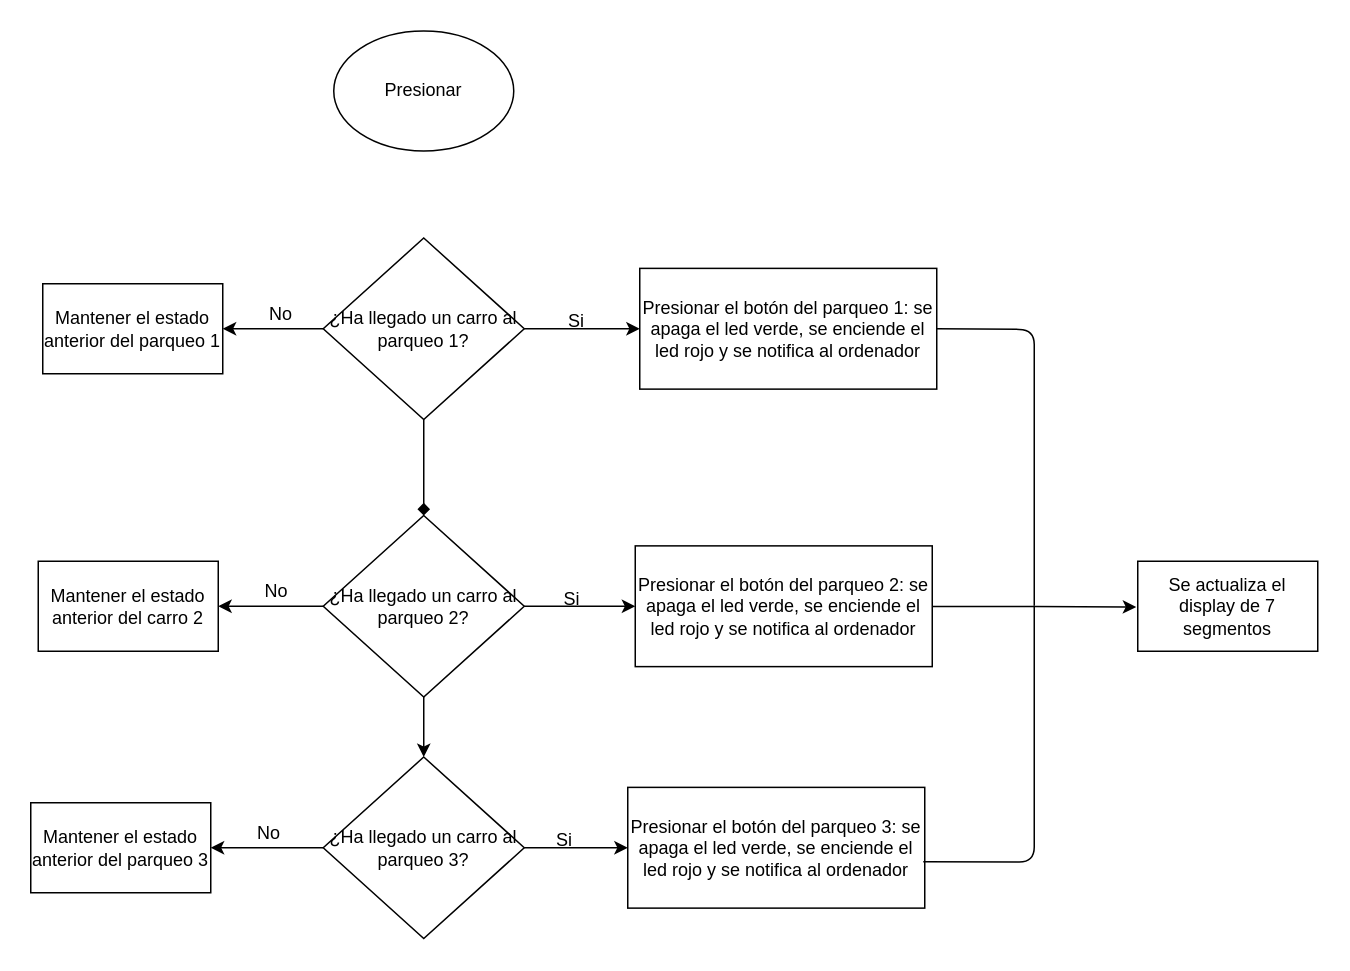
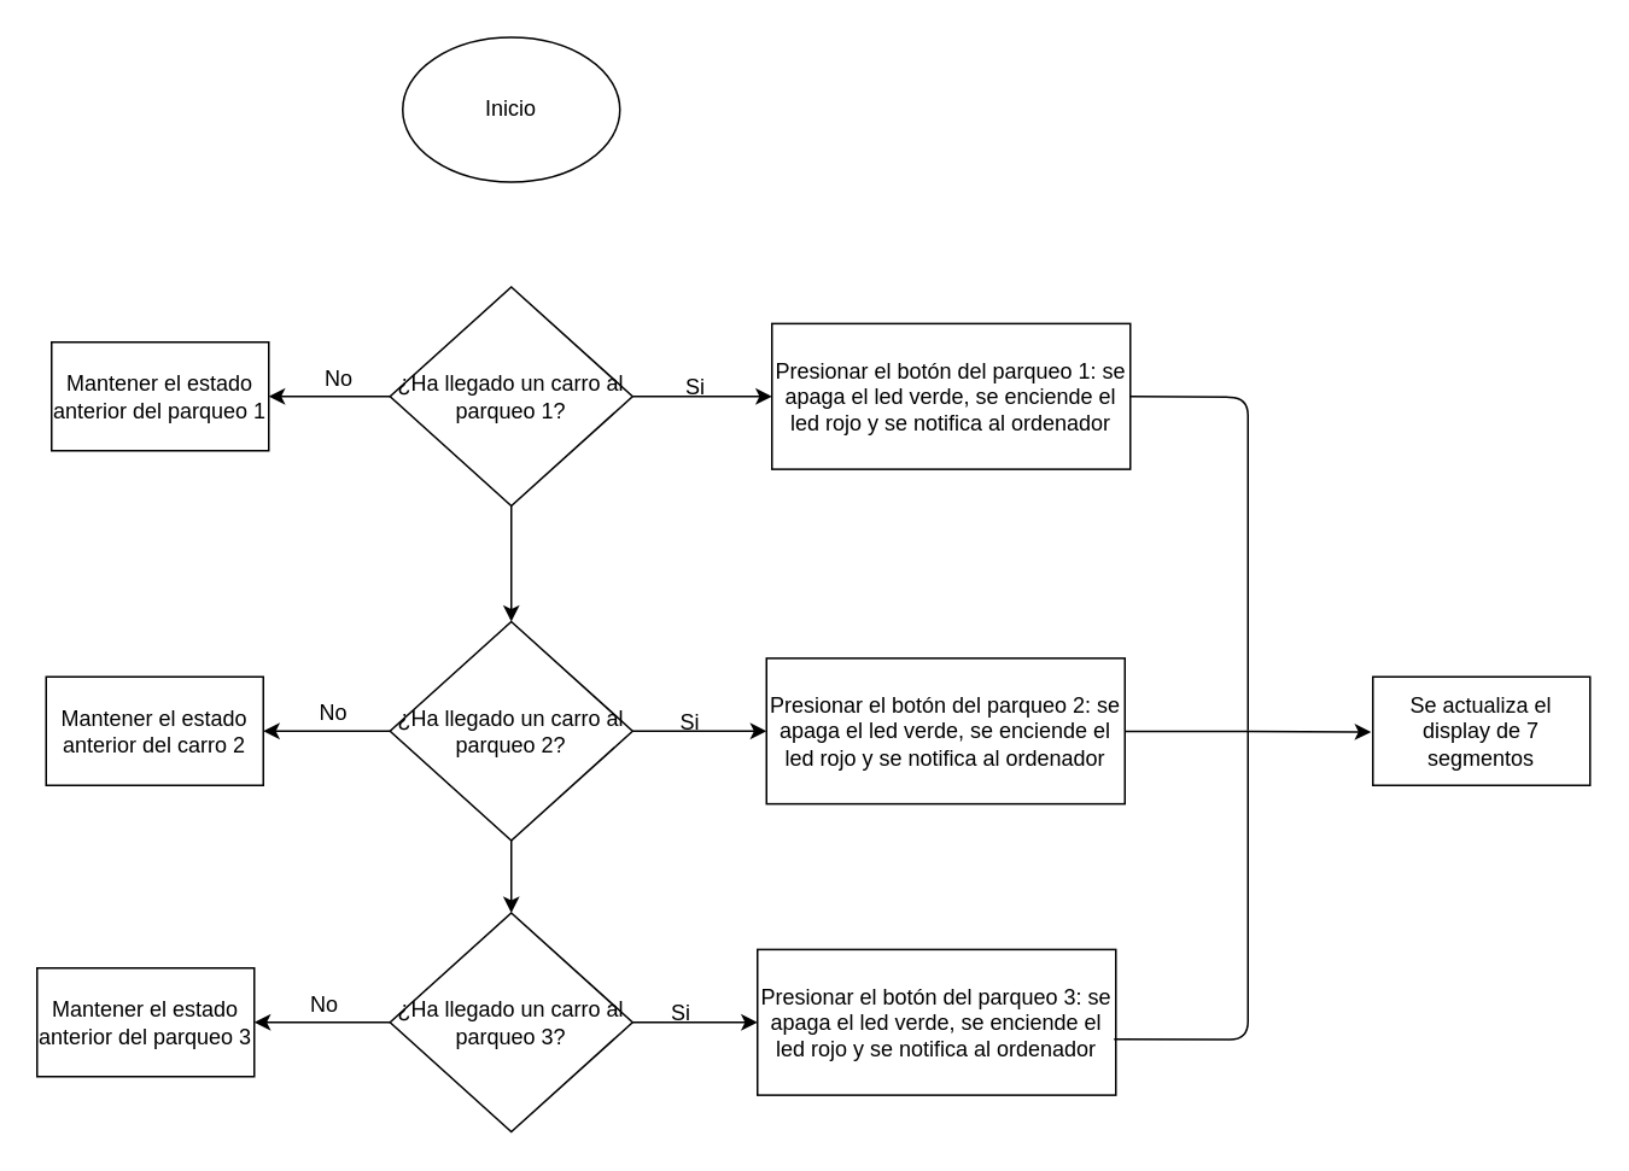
  <mxCell id="0" />
  <mxCell id="1" parent="0" />
- <mxCell id="2" value="Presionar" style="ellipse;whiteSpace=wrap;html=1;" vertex="1" parent="1"><mxGeometry x="222" y="20" width="120" height="80" as="geometry" /></mxCell>
+ <mxCell id="2" value="Inicio" style="ellipse;whiteSpace=wrap;html=1;" vertex="1" parent="1"><mxGeometry x="222" y="20" width="120" height="80" as="geometry" /></mxCell>
  <mxCell id="3" style="edgeStyle=orthogonalEdgeStyle;rounded=0;orthogonalLoop=1;jettySize=auto;html=1;entryX=0;entryY=0.5;entryDx=0;entryDy=0;" edge="1" parent="1" source="6" target="7"><mxGeometry relative="1" as="geometry" /></mxCell>
  <mxCell id="4" style="edgeStyle=orthogonalEdgeStyle;rounded=0;orthogonalLoop=1;jettySize=auto;html=1;entryX=1;entryY=0.5;entryDx=0;entryDy=0;" edge="1" parent="1" source="6" target="9"><mxGeometry relative="1" as="geometry"><mxPoint x="145" y="219" as="targetPoint" /></mxGeometry></mxCell>
- <mxCell id="5" style="edgeStyle=orthogonalEdgeStyle;rounded=0;orthogonalLoop=1;jettySize=auto;html=1;entryX=0.5;entryY=0;entryDx=0;entryDy=0;endArrow=diamond;" edge="1" parent="1" source="6" target="15"><mxGeometry relative="1" as="geometry" /></mxCell>
+ <mxCell id="5" style="edgeStyle=orthogonalEdgeStyle;rounded=0;orthogonalLoop=1;jettySize=auto;html=1;entryX=0.5;entryY=0;entryDx=0;entryDy=0;" edge="1" parent="1" source="6" target="15"><mxGeometry relative="1" as="geometry" /></mxCell>
  <mxCell id="6" value="¿Ha llegado un carro al parqueo 1?" style="rhombus;whiteSpace=wrap;html=1;" vertex="1" parent="1"><mxGeometry x="215" y="158" width="134" height="121" as="geometry" /></mxCell>
  <mxCell id="7" value="Presionar el botón del parqueo 1: se apaga el led verde, se enciende el led rojo y se notifica al ordenador" style="rounded=0;whiteSpace=wrap;html=1;" vertex="1" parent="1"><mxGeometry x="426" y="178.25" width="198" height="80.5" as="geometry" /></mxCell>
  <mxCell id="8" value="Se actualiza el display de 7 segmentos" style="rounded=0;whiteSpace=wrap;html=1;" vertex="1" parent="1"><mxGeometry x="758" y="373.5" width="120" height="60" as="geometry" /></mxCell>
  <mxCell id="9" value="Mantener el estado anterior del parqueo 1" style="rounded=0;whiteSpace=wrap;html=1;" vertex="1" parent="1"><mxGeometry x="28" y="188.5" width="120" height="60" as="geometry" /></mxCell>
  <mxCell id="10" value="Si" style="text;html=1;strokeColor=none;fillColor=none;align=center;verticalAlign=middle;whiteSpace=wrap;rounded=0;" vertex="1" parent="1"><mxGeometry x="364" y="204" width="40" height="20" as="geometry" /></mxCell>
  <mxCell id="11" value="No" style="text;html=1;strokeColor=none;fillColor=none;align=center;verticalAlign=middle;whiteSpace=wrap;rounded=0;" vertex="1" parent="1"><mxGeometry x="167" y="199" width="40" height="20" as="geometry" /></mxCell>
  <mxCell id="12" style="edgeStyle=orthogonalEdgeStyle;rounded=0;orthogonalLoop=1;jettySize=auto;html=1;entryX=0;entryY=0.5;entryDx=0;entryDy=0;" edge="1" parent="1" source="15" target="17"><mxGeometry relative="1" as="geometry" /></mxCell>
  <mxCell id="13" style="edgeStyle=orthogonalEdgeStyle;rounded=0;orthogonalLoop=1;jettySize=auto;html=1;entryX=1;entryY=0.5;entryDx=0;entryDy=0;" edge="1" parent="1" source="15" target="18"><mxGeometry relative="1" as="geometry"><mxPoint x="142" y="404" as="targetPoint" /></mxGeometry></mxCell>
  <mxCell id="14" style="edgeStyle=orthogonalEdgeStyle;rounded=0;orthogonalLoop=1;jettySize=auto;html=1;entryX=0.5;entryY=0;entryDx=0;entryDy=0;" edge="1" parent="1" source="15" target="23"><mxGeometry relative="1" as="geometry" /></mxCell>
  <mxCell id="15" value="¿Ha llegado un carro al parqueo 2?" style="rhombus;whiteSpace=wrap;html=1;" vertex="1" parent="1"><mxGeometry x="215" y="343" width="134" height="121" as="geometry" /></mxCell>
  <mxCell id="16" style="edgeStyle=orthogonalEdgeStyle;rounded=0;orthogonalLoop=1;jettySize=auto;html=1;" edge="1" parent="1" source="17"><mxGeometry relative="1" as="geometry"><mxPoint x="757" y="404" as="targetPoint" /></mxGeometry></mxCell>
  <mxCell id="17" value="Presionar el botón del parqueo 2: se apaga el led verde, se enciende el led rojo y se notifica al ordenador" style="rounded=0;whiteSpace=wrap;html=1;" vertex="1" parent="1"><mxGeometry x="423" y="363.25" width="198" height="80.5" as="geometry" /></mxCell>
  <mxCell id="18" value="Mantener el estado anterior del carro 2" style="rounded=0;whiteSpace=wrap;html=1;" vertex="1" parent="1"><mxGeometry x="25" y="373.5" width="120" height="60" as="geometry" /></mxCell>
  <mxCell id="19" value="Si" style="text;html=1;strokeColor=none;fillColor=none;align=center;verticalAlign=middle;whiteSpace=wrap;rounded=0;" vertex="1" parent="1"><mxGeometry x="361" y="389" width="40" height="20" as="geometry" /></mxCell>
  <mxCell id="20" value="No" style="text;html=1;strokeColor=none;fillColor=none;align=center;verticalAlign=middle;whiteSpace=wrap;rounded=0;" vertex="1" parent="1"><mxGeometry x="164" y="384" width="40" height="20" as="geometry" /></mxCell>
  <mxCell id="21" style="edgeStyle=orthogonalEdgeStyle;rounded=0;orthogonalLoop=1;jettySize=auto;html=1;entryX=0;entryY=0.5;entryDx=0;entryDy=0;" edge="1" parent="1" source="23" target="24"><mxGeometry relative="1" as="geometry" /></mxCell>
  <mxCell id="22" style="edgeStyle=orthogonalEdgeStyle;rounded=0;orthogonalLoop=1;jettySize=auto;html=1;entryX=1;entryY=0.5;entryDx=0;entryDy=0;" edge="1" parent="1" source="23" target="25"><mxGeometry relative="1" as="geometry"><mxPoint x="137" y="565" as="targetPoint" /></mxGeometry></mxCell>
  <mxCell id="23" value="¿Ha llegado un carro al parqueo 3?" style="rhombus;whiteSpace=wrap;html=1;" vertex="1" parent="1"><mxGeometry x="215" y="504" width="134" height="121" as="geometry" /></mxCell>
  <mxCell id="24" value="Presionar el botón del parqueo 3: se apaga el led verde, se enciende el led rojo y se notifica al ordenador" style="rounded=0;whiteSpace=wrap;html=1;" vertex="1" parent="1"><mxGeometry x="418" y="524.25" width="198" height="80.5" as="geometry" /></mxCell>
  <mxCell id="25" value="Mantener el estado anterior del parqueo 3" style="rounded=0;whiteSpace=wrap;html=1;" vertex="1" parent="1"><mxGeometry x="20" y="534.5" width="120" height="60" as="geometry" /></mxCell>
  <mxCell id="26" value="Si" style="text;html=1;strokeColor=none;fillColor=none;align=center;verticalAlign=middle;whiteSpace=wrap;rounded=0;" vertex="1" parent="1"><mxGeometry x="356" y="550" width="40" height="20" as="geometry" /></mxCell>
  <mxCell id="27" value="No" style="text;html=1;strokeColor=none;fillColor=none;align=center;verticalAlign=middle;whiteSpace=wrap;rounded=0;" vertex="1" parent="1"><mxGeometry x="159" y="545" width="40" height="20" as="geometry" /></mxCell>
  <mxCell id="28" value="" style="endArrow=none;html=1;exitX=0.995;exitY=0.616;exitDx=0;exitDy=0;exitPerimeter=0;" edge="1" parent="1" source="24"><mxGeometry width="50" height="50" relative="1" as="geometry"><mxPoint x="689" y="561" as="sourcePoint" /><mxPoint x="689" y="403" as="targetPoint" /><Array as="points"><mxPoint x="689" y="574" /></Array></mxGeometry></mxCell>
  <mxCell id="29" value="" style="endArrow=none;html=1;exitX=1;exitY=0.5;exitDx=0;exitDy=0;" edge="1" parent="1" source="7"><mxGeometry width="50" height="50" relative="1" as="geometry"><mxPoint x="415" y="324" as="sourcePoint" /><mxPoint x="689" y="403" as="targetPoint" /><Array as="points"><mxPoint x="689" y="219" /></Array></mxGeometry></mxCell>
